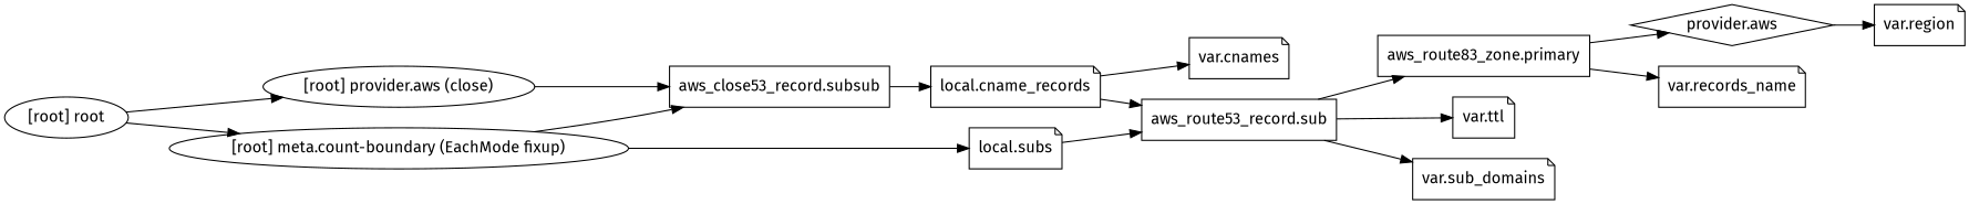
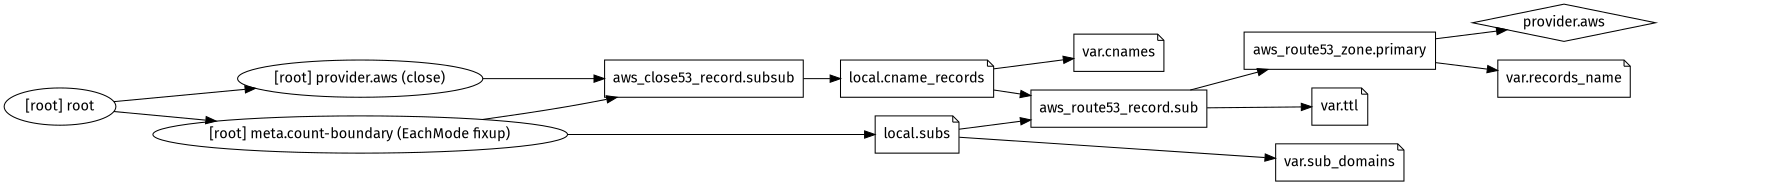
  digraph {
    compound=true
    fontname="Fira Sans"
    newrank=true
    rankdir=LR
    node [fontname="Fira Sans" shape=note]
    edge [fontname="Fira Sans"]
    n1 [label="aws_route53_record.sub" shape=box]
-   n2 [label="aws_route83_zone.primary" shape=box]
+   n2 [label="aws_route53_zone.primary" shape=box]
    n3 [label="var.sub_domains"]
    n4 [label="var.ttl"]
    n5 [label="aws_close53_record.subsub" shape=box]
    n6 [label="local.cname_records"]
    n7 [label="provider.aws" shape=diamond]
    n8 [label="var.records_name"]
    n9 [label="var.cnames"]
    n10 [label="local.subs"]
-   n11 [label="var.region"]
    "[root] meta.count-boundary (EachMode fixup)" [shape=""]
    "[root] provider.aws (close)" [shape=""]
    "[root] root" [shape=""]
    subgraph sub_1 {
      n1
      n2
      n3
      n4
      n5
      n6
      n7
      n8
      n9
      n10
-     n11
      "[root] meta.count-boundary (EachMode fixup)"
      "[root] provider.aws (close)"
      "[root] root"
    }
    n1 -> n2
-   n1 -> n3
+   n10 -> n3
    n1 -> n4
    n2 -> n7
    n2 -> n8
    n5 -> n6
    n6 -> n1
    n6 -> n9
-   n7 -> n11
    n10 -> n1
    "[root] meta.count-boundary (EachMode fixup)" -> n5
    "[root] meta.count-boundary (EachMode fixup)" -> n10
    "[root] provider.aws (close)" -> n5
    "[root] root" -> "[root] meta.count-boundary (EachMode fixup)"
    "[root] root" -> "[root] provider.aws (close)"
  }
